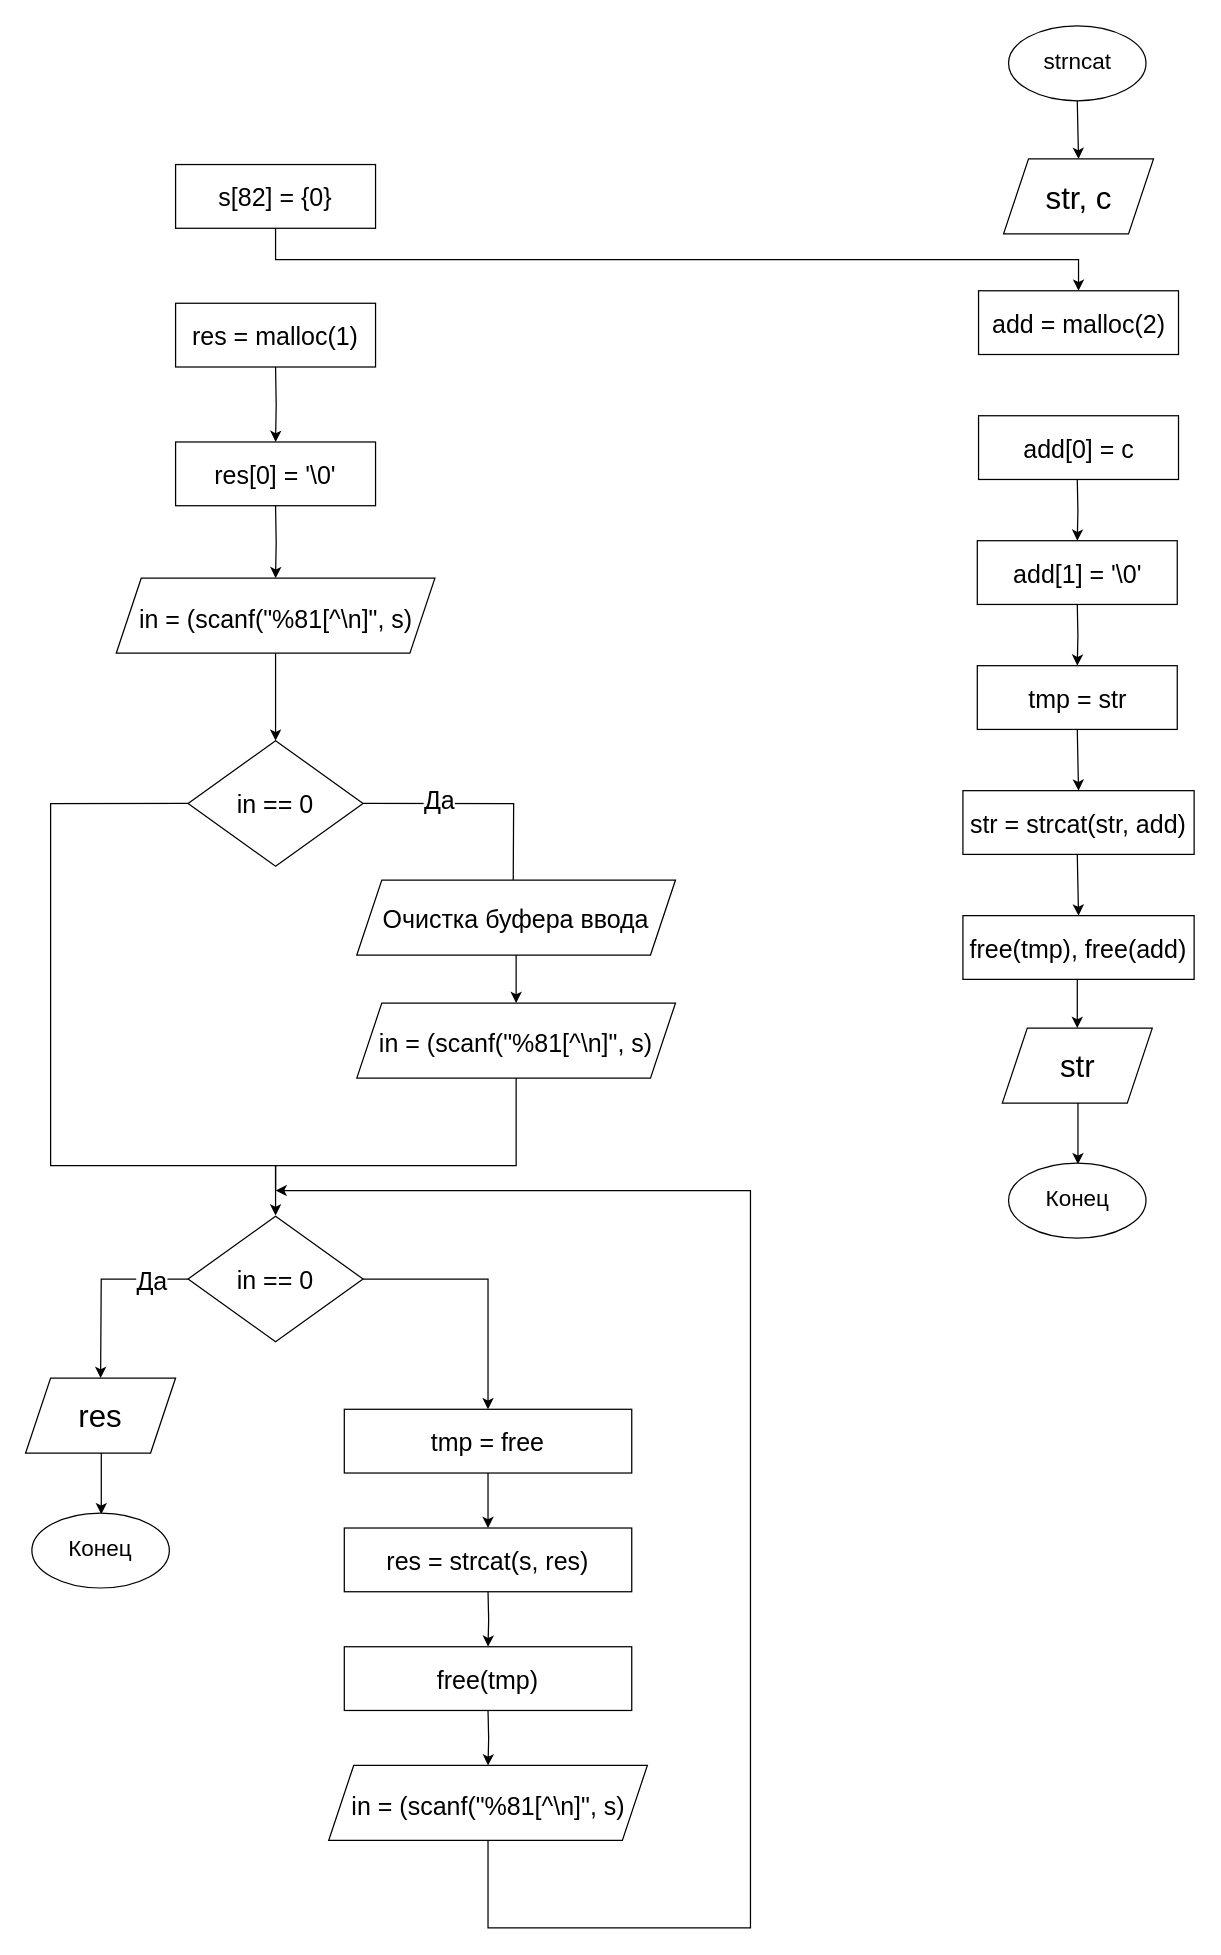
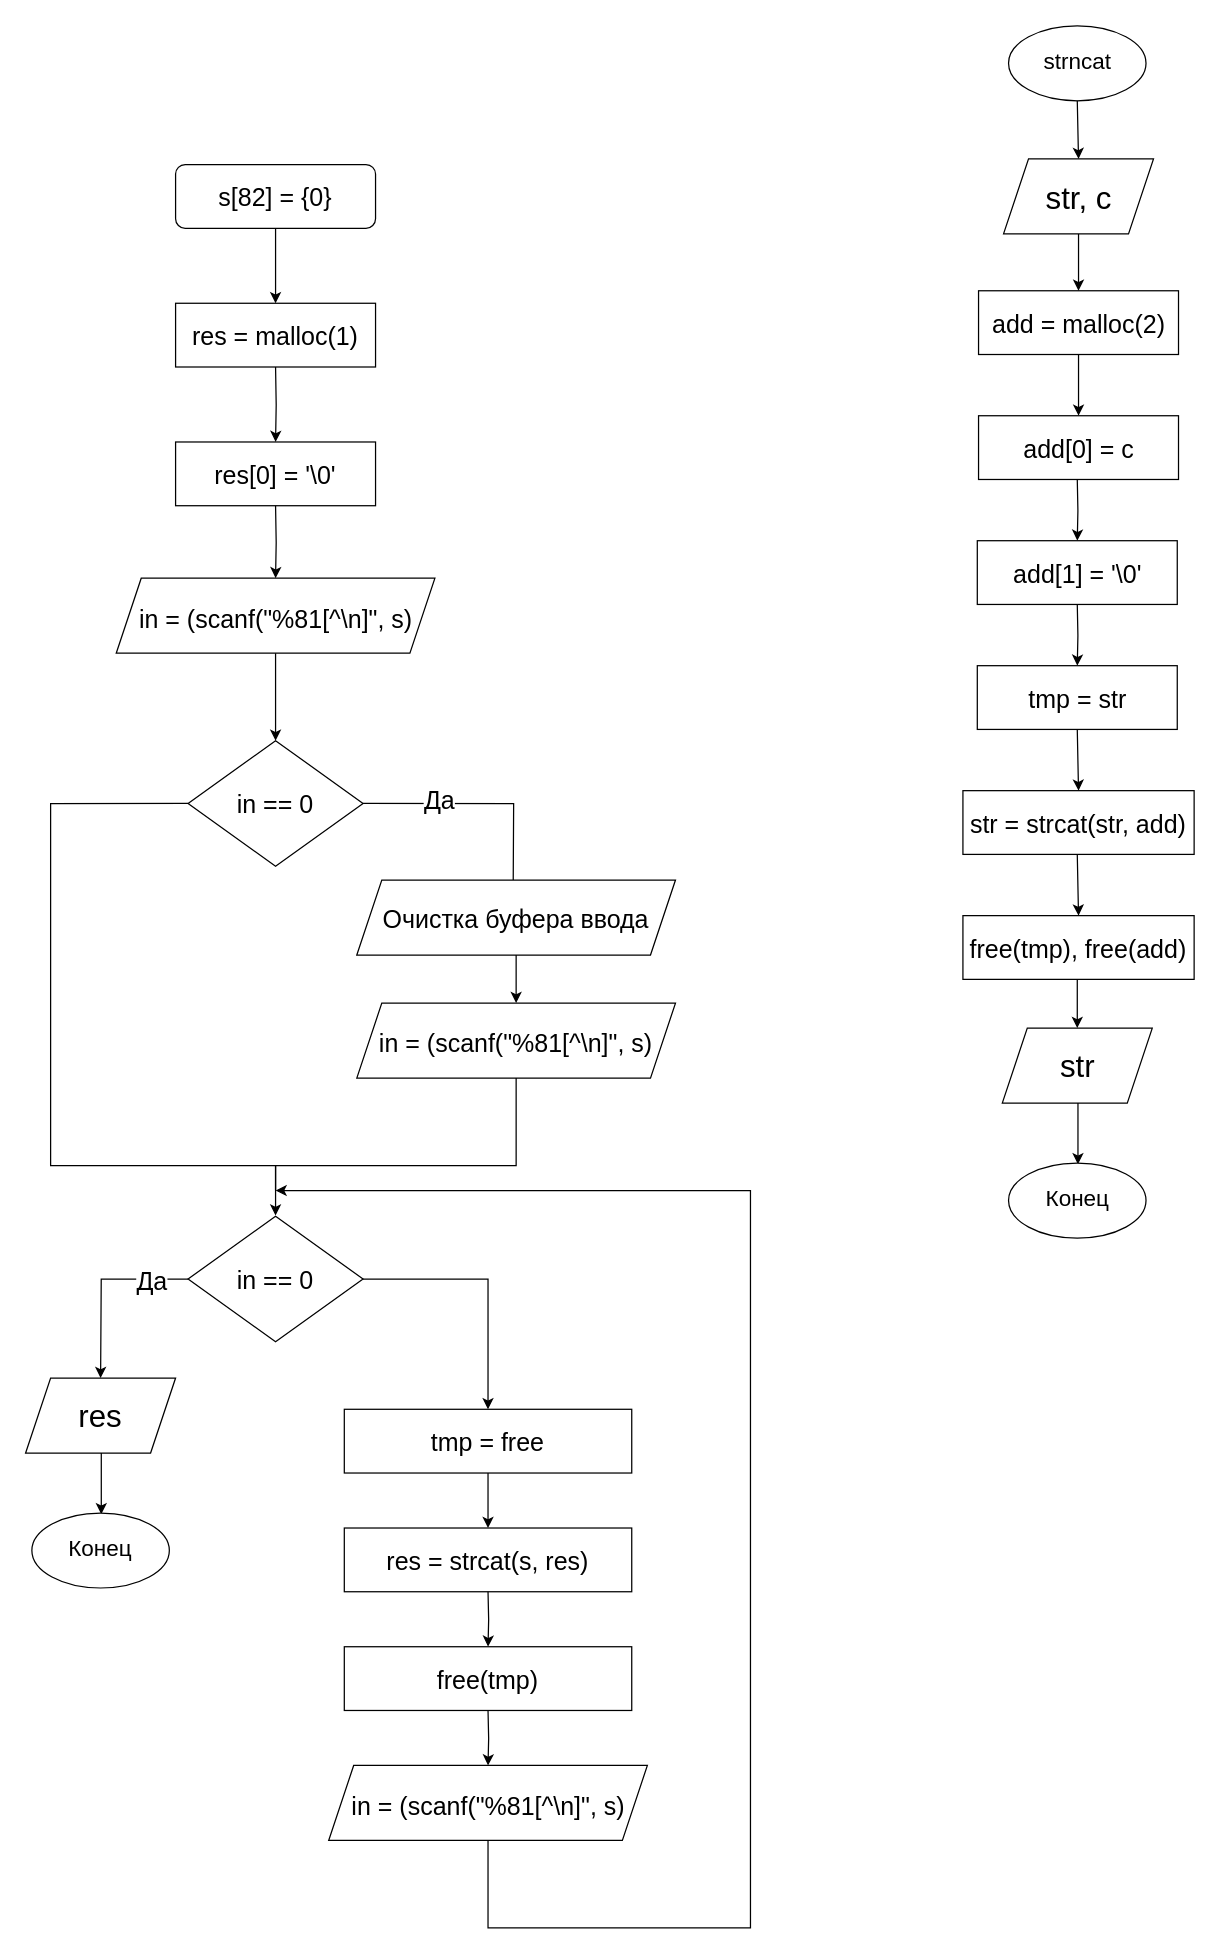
  <mxCell id="0" />
  <mxCell id="1" parent="0" />
- <mxCell id="2" value="s[82] = {0}" style="rounded=0;whiteSpace=wrap;html=1;fontSize=20;" vertex="1" parent="1"><mxGeometry x="140" y="131" width="160" height="51" as="geometry" /></mxCell>
- <mxCell id="3" style="edgeStyle=orthogonalEdgeStyle;rounded=0;orthogonalLoop=1;jettySize=auto;html=1;exitX=0.5;exitY=1;exitDx=0;exitDy=0;" edge="1" parent="1" target="35" source="2"><mxGeometry relative="1" as="geometry"><mxPoint x="220" y="191" as="sourcePoint" /></mxGeometry></mxCell>
+ <mxCell id="2" value="s[82] = {0}" style="whiteSpace=wrap;html=1;fontSize=20;rounded=1;" vertex="1" parent="1"><mxGeometry x="140" y="131" width="160" height="51" as="geometry" /></mxCell>
+ <mxCell id="3" style="edgeStyle=orthogonalEdgeStyle;rounded=0;orthogonalLoop=1;jettySize=auto;html=1;exitX=0.5;exitY=1;exitDx=0;exitDy=0;entryX=0.5;entryY=0;entryDx=0;entryDy=0;" edge="1" parent="1" target="4" source="2"><mxGeometry relative="1" as="geometry"><mxPoint x="220" y="191" as="sourcePoint" /></mxGeometry></mxCell>
  <mxCell id="4" value="res = malloc(1)" style="rounded=0;whiteSpace=wrap;html=1;fontSize=20;" vertex="1" parent="1"><mxGeometry x="140" y="242" width="160" height="51" as="geometry" /></mxCell>
  <mxCell id="5" style="edgeStyle=orthogonalEdgeStyle;rounded=0;orthogonalLoop=1;jettySize=auto;html=1;exitX=0.5;exitY=1;exitDx=0;exitDy=0;entryX=0.5;entryY=0;entryDx=0;entryDy=0;" edge="1" parent="1" target="6"><mxGeometry relative="1" as="geometry"><mxPoint x="220" y="293" as="sourcePoint" /></mxGeometry></mxCell>
  <mxCell id="6" value="res[0] = '\0'" style="rounded=0;whiteSpace=wrap;html=1;fontSize=20;" vertex="1" parent="1"><mxGeometry x="140" y="353" width="160" height="51" as="geometry" /></mxCell>
  <mxCell id="7" style="edgeStyle=orthogonalEdgeStyle;rounded=0;orthogonalLoop=1;jettySize=auto;html=1;exitX=0.5;exitY=1;exitDx=0;exitDy=0;entryX=0.5;entryY=0;entryDx=0;entryDy=0;" edge="1" parent="1" target="9"><mxGeometry relative="1" as="geometry"><mxPoint x="220" y="404" as="sourcePoint" /><mxPoint x="245" y="464" as="targetPoint" /></mxGeometry></mxCell>
  <mxCell id="8" style="edgeStyle=orthogonalEdgeStyle;rounded=0;orthogonalLoop=1;jettySize=auto;html=1;exitX=0.5;exitY=1;exitDx=0;exitDy=0;entryX=0.5;entryY=0;entryDx=0;entryDy=0;" edge="1" parent="1"><mxGeometry relative="1" as="geometry"><mxPoint x="220" y="515" as="sourcePoint" /><mxPoint x="220" y="592" as="targetPoint" /></mxGeometry></mxCell>
  <mxCell id="9" value="&lt;span style=&quot;font-size: 20px;&quot;&gt;in = (scanf(&quot;%81[^\n]&quot;, s)&lt;/span&gt;&lt;span style=&quot;font-size: 25px;&quot;&gt;&lt;br&gt;&lt;/span&gt;" style="shape=parallelogram;perimeter=parallelogramPerimeter;whiteSpace=wrap;html=1;fixedSize=1;" vertex="1" parent="1"><mxGeometry x="92.5" y="462" width="255" height="60" as="geometry" /></mxCell>
  <mxCell id="10" style="edgeStyle=orthogonalEdgeStyle;rounded=0;orthogonalLoop=1;jettySize=auto;html=1;exitX=1;exitY=0.5;exitDx=0;exitDy=0;" edge="1" parent="1" source="12"><mxGeometry relative="1" as="geometry"><mxPoint x="410" y="732" as="targetPoint" /></mxGeometry></mxCell>
  <mxCell id="11" style="edgeStyle=orthogonalEdgeStyle;rounded=0;orthogonalLoop=1;jettySize=auto;html=1;exitX=0;exitY=0.5;exitDx=0;exitDy=0;" edge="1" parent="1" source="12"><mxGeometry relative="1" as="geometry"><mxPoint x="220" y="972" as="targetPoint" /><Array as="points"><mxPoint x="40" y="642" /><mxPoint x="40" y="932" /><mxPoint x="220" y="932" /></Array></mxGeometry></mxCell>
  <mxCell id="12" value="&lt;span style=&quot;font-size: 20px;&quot;&gt;in == 0&lt;/span&gt;" style="rhombus;whiteSpace=wrap;html=1;" vertex="1" parent="1"><mxGeometry x="150" y="592" width="140" height="100.5" as="geometry" /></mxCell>
  <mxCell id="13" style="edgeStyle=orthogonalEdgeStyle;rounded=0;orthogonalLoop=1;jettySize=auto;html=1;exitX=0.5;exitY=1;exitDx=0;exitDy=0;endArrow=none;endFill=0;" edge="1" parent="1" source="14"><mxGeometry relative="1" as="geometry"><mxPoint x="220" y="952" as="targetPoint" /><Array as="points"><mxPoint x="412" y="932" /><mxPoint x="220" y="932" /></Array></mxGeometry></mxCell>
  <mxCell id="14" value="&lt;span style=&quot;font-size: 20px;&quot;&gt;in = (scanf(&quot;%81[^\n]&quot;, s)&lt;/span&gt;&lt;span style=&quot;font-size: 25px;&quot;&gt;&lt;br&gt;&lt;/span&gt;" style="shape=parallelogram;perimeter=parallelogramPerimeter;whiteSpace=wrap;html=1;fixedSize=1;" vertex="1" parent="1"><mxGeometry x="285" y="802" width="255" height="60" as="geometry" /></mxCell>
  <mxCell id="15" style="edgeStyle=orthogonalEdgeStyle;rounded=0;orthogonalLoop=1;jettySize=auto;html=1;exitX=0.5;exitY=1;exitDx=0;exitDy=0;entryX=0.5;entryY=0;entryDx=0;entryDy=0;" edge="1" parent="1" source="16" target="14"><mxGeometry relative="1" as="geometry" /></mxCell>
  <mxCell id="16" value="&lt;span style=&quot;font-size: 20px;&quot;&gt;Очистка буфера ввода&lt;/span&gt;" style="shape=parallelogram;perimeter=parallelogramPerimeter;whiteSpace=wrap;html=1;fixedSize=1;" vertex="1" parent="1"><mxGeometry x="285" y="703.5" width="255" height="60" as="geometry" /></mxCell>
  <mxCell id="17" style="edgeStyle=orthogonalEdgeStyle;rounded=0;orthogonalLoop=1;jettySize=auto;html=1;exitX=1;exitY=0.5;exitDx=0;exitDy=0;entryX=0.5;entryY=0;entryDx=0;entryDy=0;" edge="1" parent="1" source="19" target="21"><mxGeometry relative="1" as="geometry"><mxPoint x="390" y="1132" as="targetPoint" /></mxGeometry></mxCell>
  <mxCell id="18" style="edgeStyle=orthogonalEdgeStyle;rounded=0;orthogonalLoop=1;jettySize=auto;html=1;exitX=0;exitY=0.5;exitDx=0;exitDy=0;" edge="1" parent="1" source="19"><mxGeometry relative="1" as="geometry"><mxPoint x="80" y="1102" as="targetPoint" /></mxGeometry></mxCell>
  <mxCell id="19" value="&lt;span style=&quot;font-size: 20px;&quot;&gt;in == 0&lt;/span&gt;" style="rhombus;whiteSpace=wrap;html=1;" vertex="1" parent="1"><mxGeometry x="150" y="972.5" width="140" height="100.5" as="geometry" /></mxCell>
  <mxCell id="20" style="edgeStyle=orthogonalEdgeStyle;rounded=0;orthogonalLoop=1;jettySize=auto;html=1;exitX=0.5;exitY=1;exitDx=0;exitDy=0;entryX=0.5;entryY=0;entryDx=0;entryDy=0;" edge="1" parent="1" source="21" target="22"><mxGeometry relative="1" as="geometry" /></mxCell>
  <mxCell id="21" value="tmp = free" style="rounded=0;whiteSpace=wrap;html=1;fontSize=20;" vertex="1" parent="1"><mxGeometry x="275" y="1127" width="230" height="51" as="geometry" /></mxCell>
  <mxCell id="22" value="res = strcat(s, res)" style="rounded=0;whiteSpace=wrap;html=1;fontSize=20;" vertex="1" parent="1"><mxGeometry x="275" y="1222" width="230" height="51" as="geometry" /></mxCell>
  <mxCell id="23" style="edgeStyle=orthogonalEdgeStyle;rounded=0;orthogonalLoop=1;jettySize=auto;html=1;exitX=0.5;exitY=1;exitDx=0;exitDy=0;entryX=0.5;entryY=0;entryDx=0;entryDy=0;" edge="1" parent="1" target="24"><mxGeometry relative="1" as="geometry"><mxPoint x="390" y="1273" as="sourcePoint" /></mxGeometry></mxCell>
  <mxCell id="24" value="free(tmp)" style="rounded=0;whiteSpace=wrap;html=1;fontSize=20;" vertex="1" parent="1"><mxGeometry x="275" y="1317" width="230" height="51" as="geometry" /></mxCell>
  <mxCell id="25" style="edgeStyle=orthogonalEdgeStyle;rounded=0;orthogonalLoop=1;jettySize=auto;html=1;exitX=0.5;exitY=1;exitDx=0;exitDy=0;entryX=0.5;entryY=0;entryDx=0;entryDy=0;" edge="1" parent="1" target="27"><mxGeometry relative="1" as="geometry"><mxPoint x="390" y="1368" as="sourcePoint" /><mxPoint x="390" y="1412" as="targetPoint" /></mxGeometry></mxCell>
  <mxCell id="26" style="edgeStyle=orthogonalEdgeStyle;rounded=0;orthogonalLoop=1;jettySize=auto;html=1;exitX=0.5;exitY=1;exitDx=0;exitDy=0;" edge="1" parent="1" source="27"><mxGeometry relative="1" as="geometry"><mxPoint x="220" y="952" as="targetPoint" /><Array as="points"><mxPoint x="390" y="1542" /><mxPoint x="600" y="1542" /><mxPoint x="600" y="952" /></Array></mxGeometry></mxCell>
  <mxCell id="27" value="&lt;span style=&quot;font-size: 20px;&quot;&gt;in = (scanf(&quot;%81[^\n]&quot;, s)&lt;/span&gt;&lt;span style=&quot;font-size: 25px;&quot;&gt;&lt;br&gt;&lt;/span&gt;" style="shape=parallelogram;perimeter=parallelogramPerimeter;whiteSpace=wrap;html=1;fixedSize=1;" vertex="1" parent="1"><mxGeometry x="262.5" y="1412" width="255" height="60" as="geometry" /></mxCell>
  <mxCell id="28" value="&lt;span style=&quot;font-size: 25px;&quot;&gt;res&lt;br&gt;&lt;/span&gt;" style="shape=parallelogram;perimeter=parallelogramPerimeter;whiteSpace=wrap;html=1;fixedSize=1;" vertex="1" parent="1"><mxGeometry x="20" y="1102" width="120" height="60" as="geometry" /></mxCell>
  <mxCell id="29" value="" style="edgeStyle=orthogonalEdgeStyle;rounded=0;orthogonalLoop=1;jettySize=auto;html=1;exitX=0.5;exitY=1;exitDx=0;exitDy=0;" edge="1" parent="1"><mxGeometry relative="1" as="geometry"><mxPoint x="80.55" y="1211" as="targetPoint" /><mxPoint x="80.55" y="1162" as="sourcePoint" /></mxGeometry></mxCell>
  <mxCell id="30" value="&lt;p style=&quot;line-height: 110%;&quot;&gt;&lt;span style=&quot;font-size: 18px;&quot;&gt;Конец&lt;/span&gt;&lt;/p&gt;" style="ellipse;whiteSpace=wrap;html=1;" vertex="1" parent="1"><mxGeometry x="25" y="1210" width="110" height="60" as="geometry" /></mxCell>
  <mxCell id="31" value="&lt;font style=&quot;font-size: 20px;&quot;&gt;Да&lt;/font&gt;" style="edgeLabel;html=1;align=center;verticalAlign=middle;resizable=0;points=[];" vertex="1" connectable="0" parent="1"><mxGeometry x="69.996" y="647.25" as="geometry"><mxPoint x="51" y="376" as="offset" /></mxGeometry></mxCell>
  <mxCell id="32" value="&lt;font style=&quot;font-size: 20px;&quot;&gt;Да&lt;/font&gt;" style="edgeLabel;html=1;align=center;verticalAlign=middle;resizable=0;points=[];" vertex="1" connectable="0" parent="1"><mxGeometry x="299.996" y="262" as="geometry"><mxPoint x="51" y="376" as="offset" /></mxGeometry></mxCell>
  <mxCell id="33" value="&lt;p style=&quot;line-height: 110%;&quot;&gt;&lt;span style=&quot;font-size: 18px;&quot;&gt;strncat&lt;/span&gt;&lt;/p&gt;" style="ellipse;whiteSpace=wrap;html=1;" vertex="1" parent="1"><mxGeometry x="806.5" y="20" width="110" height="60" as="geometry" /></mxCell>
  <mxCell id="34" style="edgeStyle=orthogonalEdgeStyle;rounded=0;orthogonalLoop=1;jettySize=auto;html=1;exitX=0.5;exitY=1;exitDx=0;exitDy=0;entryX=0.5;entryY=0;entryDx=0;entryDy=0;" edge="1" parent="1" target="39"><mxGeometry relative="1" as="geometry"><mxPoint x="861.5" y="80" as="sourcePoint" /></mxGeometry></mxCell>
  <mxCell id="35" value="add = malloc(2)" style="rounded=0;whiteSpace=wrap;html=1;fontSize=20;" vertex="1" parent="1"><mxGeometry x="782.5" y="232" width="160" height="51" as="geometry" /></mxCell>
+ <mxCell id="36" style="edgeStyle=orthogonalEdgeStyle;rounded=0;orthogonalLoop=1;jettySize=auto;html=1;exitX=0.5;exitY=1;exitDx=0;exitDy=0;entryX=0.5;entryY=0;entryDx=0;entryDy=0;" edge="1" parent="1" source="35" target="37"><mxGeometry relative="1" as="geometry"><mxPoint x="861.5" y="386.5" as="sourcePoint" /></mxGeometry></mxCell>
  <mxCell id="37" value="add[0] = c" style="rounded=0;whiteSpace=wrap;html=1;fontSize=20;" vertex="1" parent="1"><mxGeometry x="782.5" y="332" width="160" height="51" as="geometry" /></mxCell>
+ <mxCell id="38" style="edgeStyle=orthogonalEdgeStyle;rounded=0;orthogonalLoop=1;jettySize=auto;html=1;exitX=0.5;exitY=1;exitDx=0;exitDy=0;entryX=0.5;entryY=0;entryDx=0;entryDy=0;" edge="1" parent="1" source="39" target="35"><mxGeometry relative="1" as="geometry" /></mxCell>
  <mxCell id="39" value="&lt;span style=&quot;font-size: 25px;&quot;&gt;str, c&lt;br&gt;&lt;/span&gt;" style="shape=parallelogram;perimeter=parallelogramPerimeter;whiteSpace=wrap;html=1;fixedSize=1;" vertex="1" parent="1"><mxGeometry x="802.5" y="126.5" width="120" height="60" as="geometry" /></mxCell>
  <mxCell id="40" style="edgeStyle=orthogonalEdgeStyle;rounded=0;orthogonalLoop=1;jettySize=auto;html=1;exitX=0.5;exitY=1;exitDx=0;exitDy=0;entryX=0.5;entryY=0;entryDx=0;entryDy=0;" edge="1" parent="1" target="41"><mxGeometry relative="1" as="geometry"><mxPoint x="861.5" y="383" as="sourcePoint" /></mxGeometry></mxCell>
  <mxCell id="41" value="add[1] = '\0'" style="rounded=0;whiteSpace=wrap;html=1;fontSize=20;" vertex="1" parent="1"><mxGeometry x="781.5" y="432" width="160" height="51" as="geometry" /></mxCell>
  <mxCell id="42" style="edgeStyle=orthogonalEdgeStyle;rounded=0;orthogonalLoop=1;jettySize=auto;html=1;exitX=0.5;exitY=1;exitDx=0;exitDy=0;entryX=0.5;entryY=0;entryDx=0;entryDy=0;" edge="1" parent="1" target="43"><mxGeometry relative="1" as="geometry"><mxPoint x="861.5" y="483" as="sourcePoint" /></mxGeometry></mxCell>
  <mxCell id="43" value="tmp = str" style="rounded=0;whiteSpace=wrap;html=1;fontSize=20;" vertex="1" parent="1"><mxGeometry x="781.5" y="532" width="160" height="51" as="geometry" /></mxCell>
  <mxCell id="44" style="edgeStyle=orthogonalEdgeStyle;rounded=0;orthogonalLoop=1;jettySize=auto;html=1;exitX=0.5;exitY=1;exitDx=0;exitDy=0;entryX=0.5;entryY=0;entryDx=0;entryDy=0;" edge="1" parent="1" target="45"><mxGeometry relative="1" as="geometry"><mxPoint x="861.5" y="583" as="sourcePoint" /></mxGeometry></mxCell>
  <mxCell id="45" value="str = strcat(str, add)" style="rounded=0;whiteSpace=wrap;html=1;fontSize=20;" vertex="1" parent="1"><mxGeometry x="770" y="632" width="185" height="51" as="geometry" /></mxCell>
  <mxCell id="46" style="edgeStyle=orthogonalEdgeStyle;rounded=0;orthogonalLoop=1;jettySize=auto;html=1;exitX=0.5;exitY=1;exitDx=0;exitDy=0;entryX=0.5;entryY=0;entryDx=0;entryDy=0;" edge="1" parent="1" target="48"><mxGeometry relative="1" as="geometry"><mxPoint x="861.5" y="683" as="sourcePoint" /></mxGeometry></mxCell>
  <mxCell id="47" style="edgeStyle=orthogonalEdgeStyle;rounded=0;orthogonalLoop=1;jettySize=auto;html=1;exitX=0.5;exitY=1;exitDx=0;exitDy=0;entryX=0.5;entryY=0;entryDx=0;entryDy=0;" edge="1" parent="1" source="48" target="49"><mxGeometry relative="1" as="geometry" /></mxCell>
  <mxCell id="48" value="free(tmp), free(add)" style="rounded=0;whiteSpace=wrap;html=1;fontSize=20;" vertex="1" parent="1"><mxGeometry x="770" y="732" width="185" height="51" as="geometry" /></mxCell>
  <mxCell id="49" value="&lt;span style=&quot;font-size: 25px;&quot;&gt;str&lt;br&gt;&lt;/span&gt;" style="shape=parallelogram;perimeter=parallelogramPerimeter;whiteSpace=wrap;html=1;fixedSize=1;" vertex="1" parent="1"><mxGeometry x="801.5" y="822" width="120" height="60" as="geometry" /></mxCell>
  <mxCell id="50" value="" style="edgeStyle=orthogonalEdgeStyle;rounded=0;orthogonalLoop=1;jettySize=auto;html=1;exitX=0.5;exitY=1;exitDx=0;exitDy=0;" edge="1" parent="1"><mxGeometry relative="1" as="geometry"><mxPoint x="862.05" y="931" as="targetPoint" /><mxPoint x="862.05" y="882" as="sourcePoint" /></mxGeometry></mxCell>
  <mxCell id="51" value="&lt;p style=&quot;line-height: 110%;&quot;&gt;&lt;span style=&quot;font-size: 18px;&quot;&gt;Конец&lt;/span&gt;&lt;/p&gt;" style="ellipse;whiteSpace=wrap;html=1;" vertex="1" parent="1"><mxGeometry x="806.5" y="930" width="110" height="60" as="geometry" /></mxCell>
